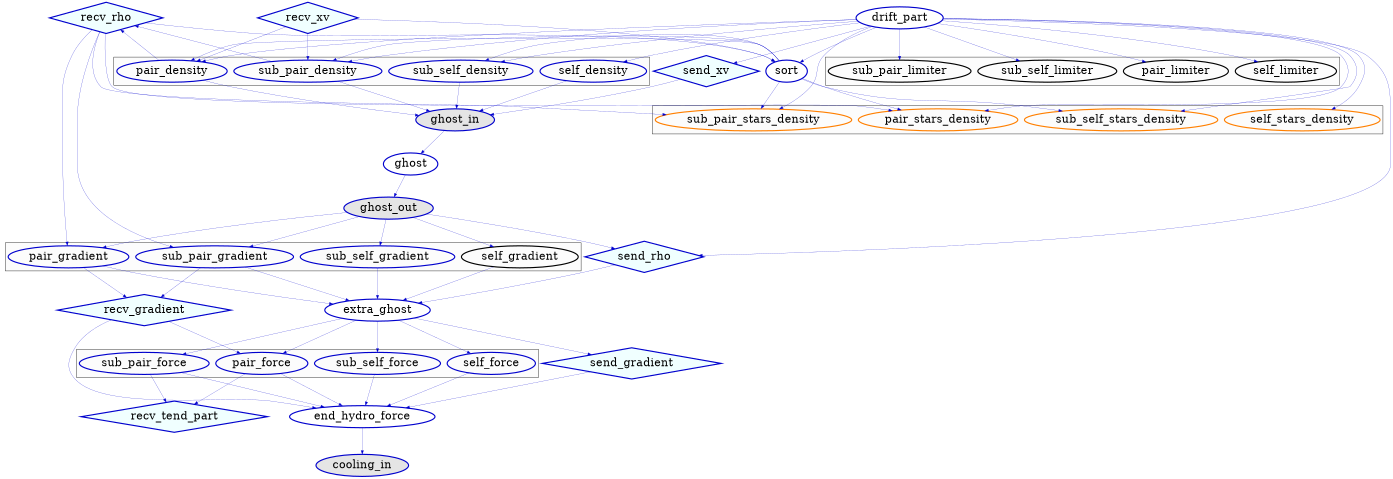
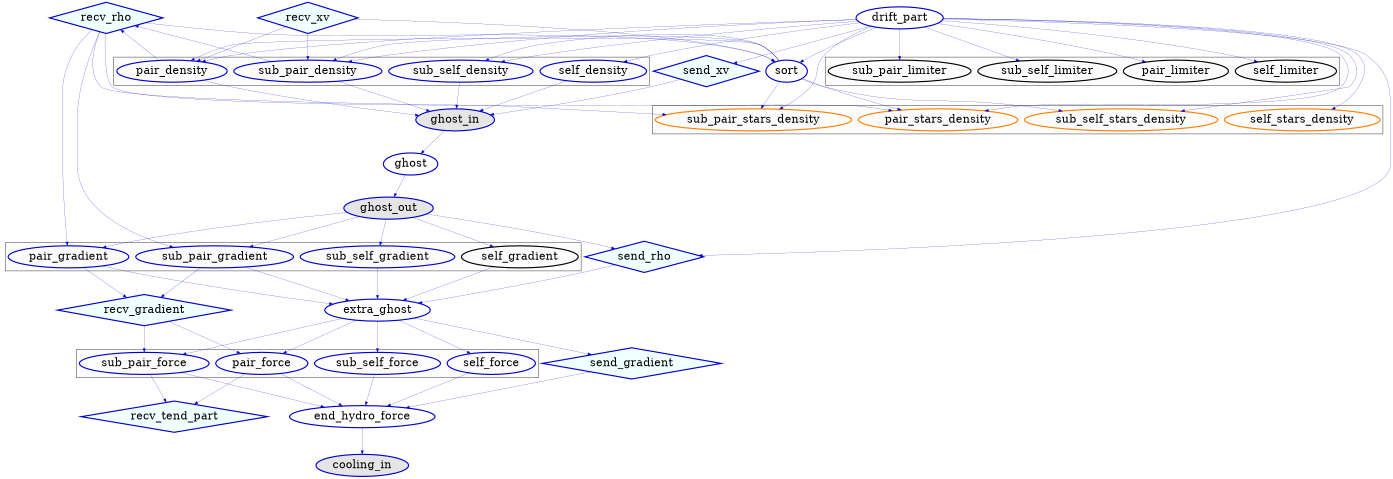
  digraph {
    compound=true
    ranksep=0.8
    node [color=blue3 fontsize=30 nodesep=0.15 penwidth=3.]
    edge [color=blue3 fontcolor=blue3 fontsize=0 penwidth=0.5]
    self_density
    pair_density
    sub_self_density
    sub_pair_density
    self_force
    pair_force
    sub_self_force
    sub_pair_force
    self_gradient [color=black]
    pair_gradient
    sub_self_gradient
    sub_pair_gradient
    self_stars_density [color=darkorange1]
    pair_stars_density [color=darkorange1]
    sub_self_stars_density [color=darkorange1]
    sub_pair_stars_density [color=darkorange1]
    pair_limiter [color=black]
    sub_self_limiter [color=black]
    sub_pair_limiter [color=black]
    self_limiter [color=""]
    ghost_in [fillcolor=grey90 style=filled]
    recv_rho [fillcolor=azure shape=diamond style=filled]
    end_hydro_force
    recv_tend_part [fillcolor=azure shape=diamond style=filled]
    extra_ghost
    recv_gradient [fillcolor=azure shape=diamond style=filled]
    sort
    ghost
    send_gradient [fillcolor=azure shape=diamond style=filled]
    cooling_in [fillcolor=grey90 style=filled]
    ghost_out [fillcolor=grey90 style=filled]
    send_rho [fillcolor=azure shape=diamond style=filled]
    drift_part
    send_xv [fillcolor=azure shape=diamond style=filled]
    recv_xv [fillcolor=azure shape=diamond style=filled]
    subgraph cluster_1 {
      bgcolor=grey99
      self_density
      pair_density
      sub_self_density
      sub_pair_density
    }
    subgraph cluster_2 {
      bgcolor=grey99
      self_force
      pair_force
      sub_self_force
      sub_pair_force
    }
    subgraph cluster_3 {
      bgcolor=grey99
      self_gradient
      pair_gradient
      sub_self_gradient
      sub_pair_gradient
    }
    subgraph cluster_4 {
      bgcolor=grey99
      self_stars_density
      pair_stars_density
      sub_self_stars_density
      sub_pair_stars_density
    }
    subgraph cluster_5 {
      bgcolor=grey99
      pair_limiter
      sub_self_limiter
      sub_pair_limiter
      self_limiter
    }
    self_density -> ghost_in
    pair_density -> ghost_in
    pair_density -> recv_rho
    sub_self_density -> ghost_in
    sub_pair_density -> ghost_in
    sub_pair_density -> recv_rho
    self_force -> end_hydro_force
    pair_force -> end_hydro_force
    pair_force -> recv_tend_part
    sub_self_force -> end_hydro_force
    sub_pair_force -> end_hydro_force
    sub_pair_force -> recv_tend_part
    self_gradient -> extra_ghost
    pair_gradient -> extra_ghost
    pair_gradient -> recv_gradient
    sub_self_gradient -> extra_ghost
    sub_pair_gradient -> extra_ghost
    sub_pair_gradient -> recv_gradient
    ghost_in -> ghost
    recv_rho -> pair_gradient
    recv_rho -> sub_pair_gradient
    recv_rho -> pair_stars_density
    recv_rho -> sub_pair_stars_density
    recv_rho -> sort
    end_hydro_force -> cooling_in
    extra_ghost -> self_force
    extra_ghost -> pair_force
    extra_ghost -> sub_self_force
    extra_ghost -> sub_pair_force
    extra_ghost -> send_gradient
    recv_gradient -> pair_force
-   recv_gradient -> end_hydro_force
+   recv_gradient -> sub_pair_force
    sort -> pair_density
    sort -> sub_self_density
    sort -> sub_pair_density
    sort -> pair_stars_density
    sort -> sub_self_stars_density
    sort -> sub_pair_stars_density
    ghost -> ghost_out
    send_gradient -> end_hydro_force
    ghost_out -> self_gradient
    ghost_out -> pair_gradient
    ghost_out -> sub_self_gradient
    ghost_out -> sub_pair_gradient
    ghost_out -> send_rho
    send_rho -> extra_ghost
    drift_part -> self_density
    drift_part -> pair_density
    drift_part -> sub_self_density
    drift_part -> sub_pair_density
    drift_part -> self_stars_density
    drift_part -> pair_stars_density
    drift_part -> sub_self_stars_density
    drift_part -> sub_pair_stars_density
    drift_part -> pair_limiter
    drift_part -> sub_self_limiter
    drift_part -> sub_pair_limiter
    drift_part -> self_limiter
    drift_part -> sort
    drift_part -> send_rho
    drift_part -> send_xv
    send_xv -> ghost_in
    recv_xv -> pair_density
    recv_xv -> sub_pair_density
    recv_xv -> sort
  }
